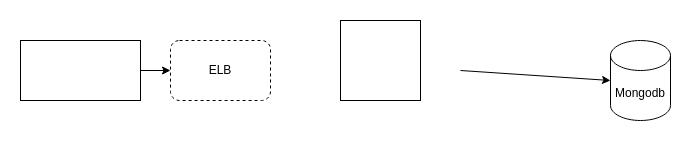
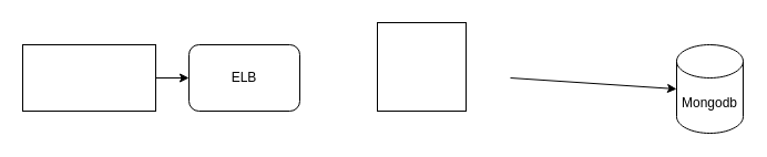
  <mxCell id="0" />
  <mxCell id="1" parent="0" />
  <mxCell id="2" value="" style="rounded=0;whiteSpace=wrap;html=1;" parent="1" vertex="1"><mxGeometry x="20" y="40" width="120" height="60" as="geometry" /></mxCell>
  <mxCell id="3" value="" style="endArrow=classic;html=1;exitX=1;exitY=0.5;exitDx=0;exitDy=0;startArrow=none;entryX=0;entryY=0.5;entryDx=0;entryDy=0;" parent="1" source="6" target="6" edge="1"><mxGeometry width="50" height="50" relative="1" as="geometry"><mxPoint x="390" y="180" as="sourcePoint" /><mxPoint x="310" y="50" as="targetPoint" /></mxGeometry></mxCell>
  <mxCell id="4" value="Mongodb" style="shape=cylinder3;whiteSpace=wrap;html=1;boundedLbl=1;backgroundOutline=1;size=15;" parent="1" vertex="1"><mxGeometry x="610" y="40" width="60" height="80" as="geometry" /></mxCell>
  <mxCell id="5" value="" style="endArrow=classic;html=1;entryX=0;entryY=0.5;entryDx=0;entryDy=0;entryPerimeter=0;" parent="1" target="4" edge="1"><mxGeometry width="50" height="50" relative="1" as="geometry"><mxPoint x="460" y="70" as="sourcePoint" /><mxPoint x="440" y="130" as="targetPoint" /></mxGeometry></mxCell>
- <mxCell id="6" value="ELB" style="rounded=1;whiteSpace=wrap;html=1;dashed=1;" parent="1" vertex="1"><mxGeometry x="170" y="40" width="100" height="60" as="geometry" /></mxCell>
+ <mxCell id="6" value="ELB" style="rounded=1;whiteSpace=wrap;html=1;" parent="1" vertex="1"><mxGeometry x="170" y="40" width="100" height="60" as="geometry" /></mxCell>
  <mxCell id="7" value="" style="endArrow=classic;html=1;exitX=1;exitY=0.5;exitDx=0;exitDy=0;entryX=0;entryY=0.5;entryDx=0;entryDy=0;" parent="1" source="2" target="6" edge="1"><mxGeometry width="50" height="50" relative="1" as="geometry"><mxPoint x="390" y="180" as="sourcePoint" /><mxPoint x="440" y="130" as="targetPoint" /></mxGeometry></mxCell>
  <mxCell id="8" value="" style="whiteSpace=wrap;html=1;aspect=fixed;" parent="1" vertex="1"><mxGeometry x="340" y="20" width="80" height="80" as="geometry" /></mxCell>
